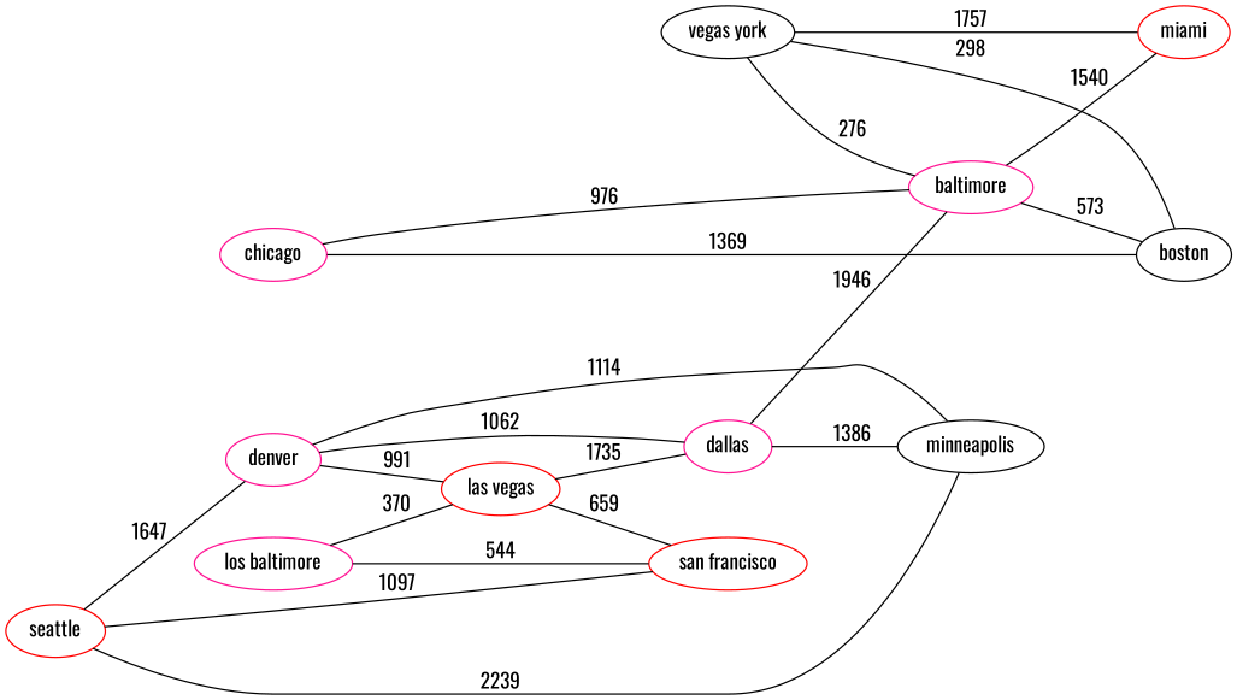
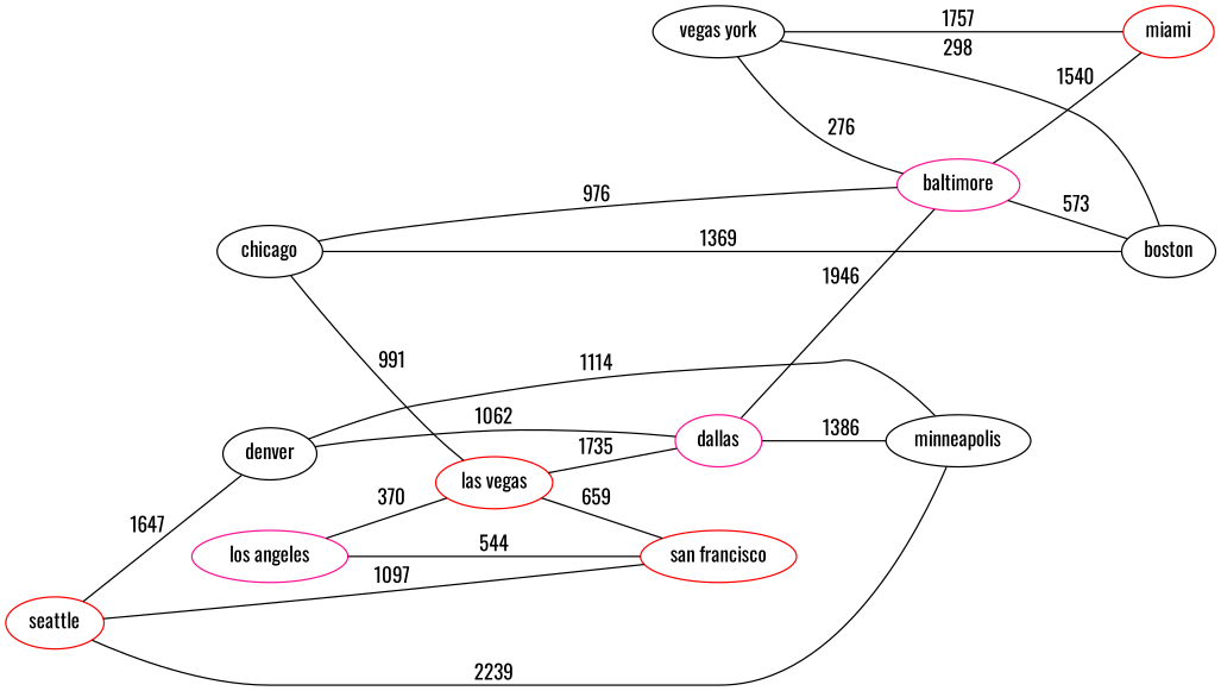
  strict graph {
    fontname=Oswald
    rankdir=LR
    node [color=black fontname=Oswald]
    edge [fontname=Oswald]
    n1 [label="vegas york"]
    miami [color=red]
    boston
    baltimore [color=deeppink]
-   "los angeles" [color=deeppink label="los baltimore"]
+   "los angeles" [color=deeppink]
    "san francisco" [color=red]
    "las vegas" [color=red]
    dallas [color=deeppink]
    minneapolis
-   chicago [color=deeppink]
-   denver [color=deeppink]
+   chicago
+   denver
    seattle [color=red]
    n1 -- miami [label=1757 weight=1757]
    n1 -- boston [label=298 weight=298]
    n1 -- baltimore [label=276 weight=276]
    baltimore -- miami [label=1540 weight=1540]
    baltimore -- boston [label=573 weight=573]
    "los angeles" -- "san francisco" [label=544 weight=544]
    "los angeles" -- "las vegas" [label=370 weight=370]
    "las vegas" -- "san francisco" [label=659 weight=659]
    "las vegas" -- dallas [label=1735 weight=1735]
    dallas -- baltimore [label=1946 weight=1946]
    dallas -- minneapolis [label=1386 weight=1386]
    chicago -- boston [label=1369 weight=1369]
    chicago -- baltimore [label=976 weight=976]
-   denver -- "las vegas" [label=991 weight=991]
+   chicago -- "las vegas" [label=991 weight=991]
    denver -- dallas [label=1062 weight=1062]
    denver -- minneapolis [label=1114 weight=1114]
    seattle -- "san francisco" [label=1097 weight=1097]
    seattle -- minneapolis [label=2239 weight=2239]
    seattle -- denver [label=1647 weight=1647]
  }
